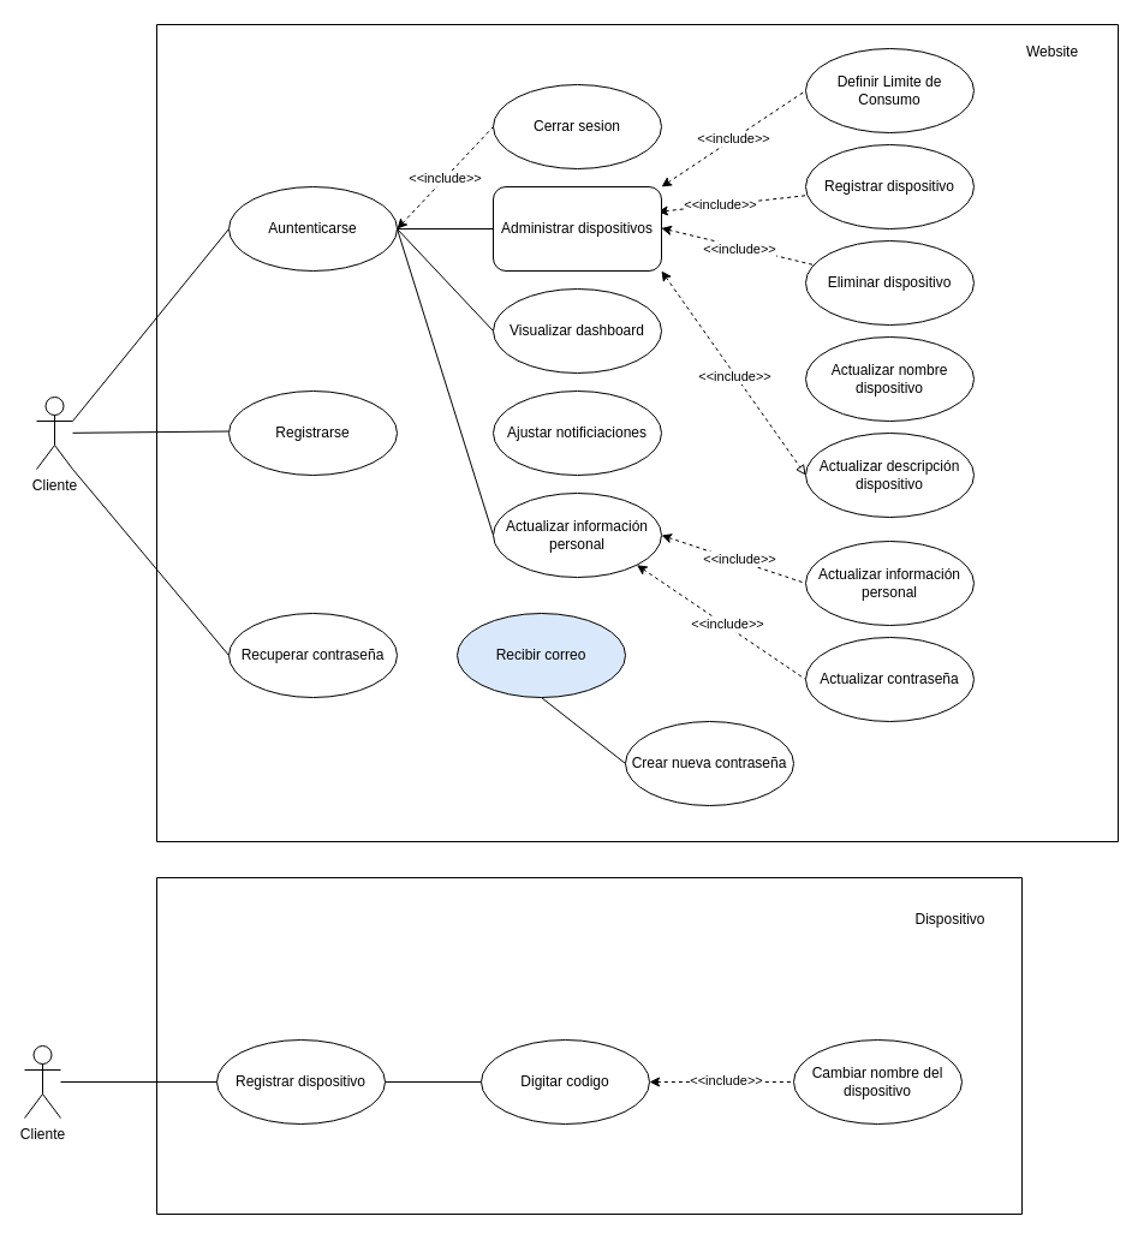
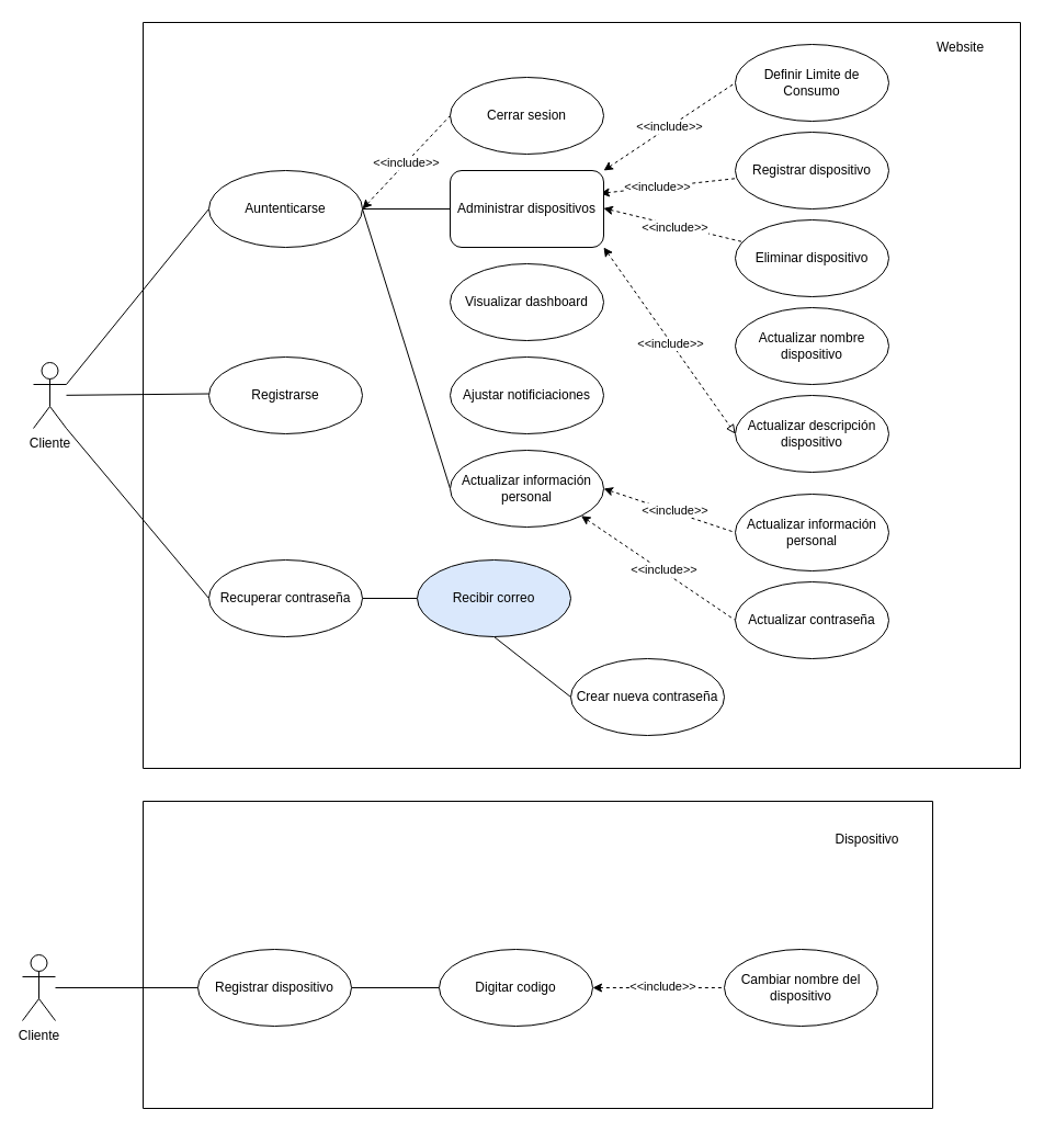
  <mxCell id="0" />
  <mxCell id="1" parent="0" />
  <mxCell id="2" style="rounded=0;orthogonalLoop=1;jettySize=auto;html=1;entryX=0;entryY=0.5;entryDx=0;entryDy=0;endArrow=none;endFill=0;exitX=1;exitY=1;exitDx=0;exitDy=0;exitPerimeter=0;" edge="1" parent="1" source="4" target="8"><mxGeometry relative="1" as="geometry" /></mxCell>
  <mxCell id="3" style="rounded=0;orthogonalLoop=1;jettySize=auto;html=1;entryX=0;entryY=0.5;entryDx=0;entryDy=0;exitX=1;exitY=0.333;exitDx=0;exitDy=0;exitPerimeter=0;endArrow=none;endFill=0;" edge="1" parent="1" source="4" target="10"><mxGeometry relative="1" as="geometry" /></mxCell>
  <mxCell id="4" value="Cliente" style="shape=umlActor;verticalLabelPosition=bottom;verticalAlign=top;html=1;" vertex="1" parent="1"><mxGeometry x="30" y="330" width="30" height="60" as="geometry" /></mxCell>
  <mxCell id="5" value="" style="swimlane;startSize=0;" vertex="1" parent="1"><mxGeometry x="130" y="20" width="800" height="680" as="geometry"><mxRectangle x="-60" y="-710" width="50" height="40" as="alternateBounds" /></mxGeometry></mxCell>
  <mxCell id="6" value="Website" style="text;html=1;align=center;verticalAlign=middle;resizable=0;points=[];autosize=1;strokeColor=none;fillColor=none;" vertex="1" parent="5"><mxGeometry x="710" y="8" width="70" height="30" as="geometry" /></mxCell>
+ <mxCell id="7" style="edgeStyle=orthogonalEdgeStyle;rounded=0;orthogonalLoop=1;jettySize=auto;html=1;endArrow=none;endFill=0;" edge="1" parent="5" source="8" target="40"><mxGeometry relative="1" as="geometry" /></mxCell>
  <mxCell id="8" value="Recuperar contraseña" style="ellipse;whiteSpace=wrap;html=1;" vertex="1" parent="5"><mxGeometry x="60" y="490" width="140" height="70" as="geometry" /></mxCell>
  <mxCell id="9" style="edgeStyle=orthogonalEdgeStyle;rounded=0;orthogonalLoop=1;jettySize=auto;html=1;entryX=0;entryY=0.5;entryDx=0;entryDy=0;endArrow=none;endFill=0;" edge="1" parent="5" source="10" target="23"><mxGeometry relative="1" as="geometry" /></mxCell>
  <mxCell id="10" value="Auntenticarse" style="ellipse;whiteSpace=wrap;html=1;noLabel=0;" vertex="1" parent="5"><mxGeometry x="60" y="135" width="140" height="70" as="geometry" /></mxCell>
  <mxCell id="11" value="Registrar dispositivo" style="ellipse;whiteSpace=wrap;html=1;" vertex="1" parent="5"><mxGeometry x="540" y="100" width="140" height="70" as="geometry" /></mxCell>
  <mxCell id="12" value="Eliminar dispositivo" style="ellipse;whiteSpace=wrap;html=1;" vertex="1" parent="5"><mxGeometry x="540" y="180" width="140" height="70" as="geometry" /></mxCell>
  <mxCell id="13" style="rounded=0;orthogonalLoop=1;jettySize=auto;html=1;entryX=0;entryY=0.5;entryDx=0;entryDy=0;dashed=1;startArrow=classic;startFill=1;endArrow=none;endFill=0;exitX=1;exitY=1;exitDx=0;exitDy=0;" edge="1" parent="5" source="16" target="17"><mxGeometry relative="1" as="geometry" /></mxCell>
  <mxCell id="14" value="&amp;lt;&amp;lt;include&amp;gt;&amp;gt;" style="edgeLabel;html=1;align=center;verticalAlign=middle;resizable=0;points=[];" connectable="0" vertex="1" parent="13"><mxGeometry x="0.053" y="2" relative="1" as="geometry"><mxPoint as="offset" /></mxGeometry></mxCell>
  <mxCell id="15" style="rounded=0;orthogonalLoop=1;jettySize=auto;html=1;entryX=1;entryY=0.5;entryDx=0;entryDy=0;flowAnimation=0;shadow=0;jumpStyle=none;exitX=0;exitY=0.5;exitDx=0;exitDy=0;elbow=vertical;endArrow=none;endFill=0;" edge="1" parent="5" source="16" target="10"><mxGeometry relative="1" as="geometry" /></mxCell>
  <mxCell id="16" value="Actualizar información personal" style="ellipse;whiteSpace=wrap;html=1;" vertex="1" parent="5"><mxGeometry x="280" y="390" width="140" height="70" as="geometry" /></mxCell>
  <mxCell id="17" value="Actualizar contraseña" style="ellipse;whiteSpace=wrap;html=1;" vertex="1" parent="5"><mxGeometry x="540" y="510" width="140" height="70" as="geometry" /></mxCell>
  <mxCell id="18" style="rounded=0;orthogonalLoop=1;jettySize=auto;html=1;dashed=1;startArrow=classic;startFill=1;endArrow=none;endFill=0;exitX=0.978;exitY=0.298;exitDx=0;exitDy=0;exitPerimeter=0;" edge="1" parent="5" source="23" target="11"><mxGeometry relative="1" as="geometry" /></mxCell>
  <mxCell id="19" value="&amp;lt;&amp;lt;include&amp;gt;&amp;gt;" style="edgeLabel;html=1;align=center;verticalAlign=middle;resizable=0;points=[];" connectable="0" vertex="1" parent="18"><mxGeometry x="-0.174" y="1" relative="1" as="geometry"><mxPoint as="offset" /></mxGeometry></mxCell>
  <mxCell id="20" style="rounded=0;orthogonalLoop=1;jettySize=auto;html=1;dashed=1;startArrow=classic;startFill=1;endArrow=none;endFill=0;exitX=0.999;exitY=0.491;exitDx=0;exitDy=0;exitPerimeter=0;" edge="1" parent="5" source="23" target="12"><mxGeometry relative="1" as="geometry" /></mxCell>
  <mxCell id="21" value="&amp;lt;&amp;lt;include&amp;gt;&amp;gt;" style="edgeLabel;html=1;align=center;verticalAlign=middle;resizable=0;points=[];" connectable="0" vertex="1" parent="20"><mxGeometry x="0.022" y="-1" relative="1" as="geometry"><mxPoint as="offset" /></mxGeometry></mxCell>
  <mxCell id="22" value="&amp;lt;&amp;lt;include&amp;gt;&amp;gt;" style="rounded=0;orthogonalLoop=1;jettySize=auto;html=1;entryX=0;entryY=0.5;entryDx=0;entryDy=0;dashed=1;startArrow=classic;startFill=1;endArrow=none;endFill=0;exitX=1;exitY=0;exitDx=0;exitDy=0;" edge="1" parent="5" source="23" target="24"><mxGeometry relative="1" as="geometry" /></mxCell>
  <mxCell id="23" value="Administrar dispositivos" style="whiteSpace=wrap;html=1;rounded=1;" vertex="1" parent="5"><mxGeometry x="280" y="135" width="140" height="70" as="geometry" /></mxCell>
  <mxCell id="24" value="Definir Limite de Consumo" style="ellipse;whiteSpace=wrap;html=1;" vertex="1" parent="5"><mxGeometry x="540" y="20" width="140" height="70" as="geometry" /></mxCell>
  <mxCell id="25" value="Ajustar notificiaciones" style="ellipse;whiteSpace=wrap;html=1;" vertex="1" parent="5"><mxGeometry x="280" y="305" width="140" height="70" as="geometry" /></mxCell>
  <mxCell id="26" value="&lt;div&gt;Cerrar sesion&lt;/div&gt;" style="ellipse;whiteSpace=wrap;html=1;noLabel=0;" vertex="1" parent="5"><mxGeometry x="280" y="50" width="140" height="70" as="geometry" /></mxCell>
  <mxCell id="27" value="Actualizar información personal" style="ellipse;whiteSpace=wrap;html=1;" vertex="1" parent="5"><mxGeometry x="540" y="430" width="140" height="70" as="geometry" /></mxCell>
  <mxCell id="28" value="&amp;lt;&amp;lt;include&amp;gt;&amp;gt;" style="rounded=0;orthogonalLoop=1;jettySize=auto;html=1;entryX=0;entryY=0.5;entryDx=0;entryDy=0;dashed=1;startArrow=classic;startFill=1;endArrow=none;endFill=0;exitX=1;exitY=0.5;exitDx=0;exitDy=0;" edge="1" parent="5" source="10" target="26"><mxGeometry relative="1" as="geometry"><mxPoint x="128" y="226" as="sourcePoint" /><mxPoint x="280" y="110" as="targetPoint" /></mxGeometry></mxCell>
- <mxCell id="29" style="rounded=0;orthogonalLoop=1;jettySize=auto;html=1;entryX=1;entryY=0.5;entryDx=0;entryDy=0;exitX=0;exitY=0.5;exitDx=0;exitDy=0;endArrow=none;endFill=0;" edge="1" parent="5" source="30" target="10"><mxGeometry relative="1" as="geometry" /></mxCell>
  <mxCell id="30" value="Visualizar dashboard" style="ellipse;whiteSpace=wrap;html=1;" vertex="1" parent="5"><mxGeometry x="280" y="220" width="140" height="70" as="geometry" /></mxCell>
  <mxCell id="31" style="rounded=0;orthogonalLoop=1;jettySize=auto;html=1;entryX=0;entryY=0.5;entryDx=0;entryDy=0;dashed=1;startArrow=classic;startFill=1;endArrow=none;endFill=0;exitX=1;exitY=0.5;exitDx=0;exitDy=0;" edge="1" parent="5" source="16" target="27"><mxGeometry relative="1" as="geometry"><mxPoint x="406" y="361" as="sourcePoint" /><mxPoint x="550" y="445" as="targetPoint" /></mxGeometry></mxCell>
  <mxCell id="32" value="&amp;lt;&amp;lt;include&amp;gt;&amp;gt;" style="edgeLabel;html=1;align=center;verticalAlign=middle;resizable=0;points=[];" connectable="0" vertex="1" parent="31"><mxGeometry x="0.053" y="2" relative="1" as="geometry"><mxPoint as="offset" /></mxGeometry></mxCell>
  <mxCell id="33" value="Actualizar nombre dispositivo" style="ellipse;whiteSpace=wrap;html=1;" vertex="1" parent="5"><mxGeometry x="540" y="260" width="140" height="70" as="geometry" /></mxCell>
  <mxCell id="34" value="Actualizar descripción dispositivo" style="ellipse;whiteSpace=wrap;html=1;" vertex="1" parent="5"><mxGeometry x="540" y="340" width="140" height="70" as="geometry" /></mxCell>
  <mxCell id="35" style="rounded=0;orthogonalLoop=1;jettySize=auto;html=1;dashed=1;startArrow=classic;startFill=1;endArrow=block;endFill=0;exitX=1;exitY=1;exitDx=0;exitDy=0;entryX=0;entryY=0.5;entryDx=0;entryDy=0;" edge="1" parent="5" source="23" target="34"><mxGeometry relative="1" as="geometry"><mxPoint x="430" y="180" as="sourcePoint" /><mxPoint x="550" y="305" as="targetPoint" /></mxGeometry></mxCell>
  <mxCell id="36" value="&amp;lt;&amp;lt;include&amp;gt;&amp;gt;" style="edgeLabel;html=1;align=center;verticalAlign=middle;resizable=0;points=[];" connectable="0" vertex="1" parent="35"><mxGeometry x="0.022" y="-1" relative="1" as="geometry"><mxPoint as="offset" /></mxGeometry></mxCell>
  <mxCell id="37" value="Registrarse" style="ellipse;whiteSpace=wrap;html=1;" vertex="1" parent="5"><mxGeometry x="60" y="305" width="140" height="70" as="geometry" /></mxCell>
  <mxCell id="38" style="rounded=0;orthogonalLoop=1;jettySize=auto;html=1;entryX=0;entryY=0.5;entryDx=0;entryDy=0;endArrow=none;endFill=0;" edge="1" parent="5" source="4"><mxGeometry relative="1" as="geometry"><mxPoint x="-60" y="341.5" as="sourcePoint" /><mxPoint x="60.0" y="338.5" as="targetPoint" /></mxGeometry></mxCell>
  <mxCell id="39" style="rounded=0;orthogonalLoop=1;jettySize=auto;html=1;entryX=0;entryY=0.5;entryDx=0;entryDy=0;endArrow=none;endFill=0;exitX=0.5;exitY=1;exitDx=0;exitDy=0;" edge="1" parent="5" source="40" target="41"><mxGeometry relative="1" as="geometry" /></mxCell>
  <mxCell id="40" value="Recibir correo" style="ellipse;whiteSpace=wrap;html=1;fillColor=#dae8fc;" vertex="1" parent="5"><mxGeometry x="250" y="490" width="140" height="70" as="geometry" /></mxCell>
  <mxCell id="41" value="Crear nueva contraseña" style="ellipse;whiteSpace=wrap;html=1;" vertex="1" parent="5"><mxGeometry x="390" y="580" width="140" height="70" as="geometry" /></mxCell>
  <mxCell id="42" style="rounded=0;orthogonalLoop=1;jettySize=auto;html=1;entryX=0;entryY=0.5;entryDx=0;entryDy=0;endArrow=none;endFill=0;" edge="1" parent="1" source="43" target="47"><mxGeometry relative="1" as="geometry" /></mxCell>
  <mxCell id="43" value="Cliente" style="shape=umlActor;verticalLabelPosition=bottom;verticalAlign=top;html=1;" vertex="1" parent="1"><mxGeometry x="20" y="870" width="30" height="60" as="geometry" /></mxCell>
  <mxCell id="44" value="" style="swimlane;startSize=0;" vertex="1" parent="1"><mxGeometry x="130" width="720" height="280" as="geometry" y="730"><mxRectangle x="-60" y="-710" width="50" height="40" as="alternateBounds" /></mxGeometry></mxCell>
  <mxCell id="45" value="Dispositivo" style="text;html=1;align=center;verticalAlign=middle;resizable=0;points=[];autosize=1;strokeColor=none;fillColor=none;" vertex="1" parent="44"><mxGeometry x="620" y="20" width="80" height="30" as="geometry" /></mxCell>
  <mxCell id="46" style="edgeStyle=orthogonalEdgeStyle;rounded=0;orthogonalLoop=1;jettySize=auto;html=1;entryX=0;entryY=0.5;entryDx=0;entryDy=0;endArrow=none;endFill=0;" edge="1" parent="44" source="47" target="48"><mxGeometry relative="1" as="geometry" /></mxCell>
  <mxCell id="47" value="Registrar dispositivo" style="ellipse;whiteSpace=wrap;html=1;" vertex="1" parent="44"><mxGeometry x="50" y="135" width="140" height="70" as="geometry" /></mxCell>
  <mxCell id="48" value="Digitar codigo " style="ellipse;whiteSpace=wrap;html=1;" vertex="1" parent="44"><mxGeometry x="270" y="135" width="140" height="70" as="geometry" /></mxCell>
  <mxCell id="49" value="Cambiar nombre del dispositivo" style="ellipse;whiteSpace=wrap;html=1;" vertex="1" parent="44"><mxGeometry x="530" y="135" width="140" height="70" as="geometry" /></mxCell>
  <mxCell id="50" style="rounded=0;orthogonalLoop=1;jettySize=auto;html=1;entryX=0;entryY=0.5;entryDx=0;entryDy=0;dashed=1;startArrow=classic;startFill=1;endArrow=none;endFill=0;" edge="1" parent="44" source="48" target="49"><mxGeometry relative="1" as="geometry"><mxPoint x="420" y="425" as="sourcePoint" /><mxPoint x="550" y="445" as="targetPoint" /></mxGeometry></mxCell>
  <mxCell id="51" value="&amp;lt;&amp;lt;include&amp;gt;&amp;gt;" style="edgeLabel;html=1;align=center;verticalAlign=middle;resizable=0;points=[];" connectable="0" vertex="1" parent="50"><mxGeometry x="0.053" y="2" relative="1" as="geometry"><mxPoint as="offset" /></mxGeometry></mxCell>
